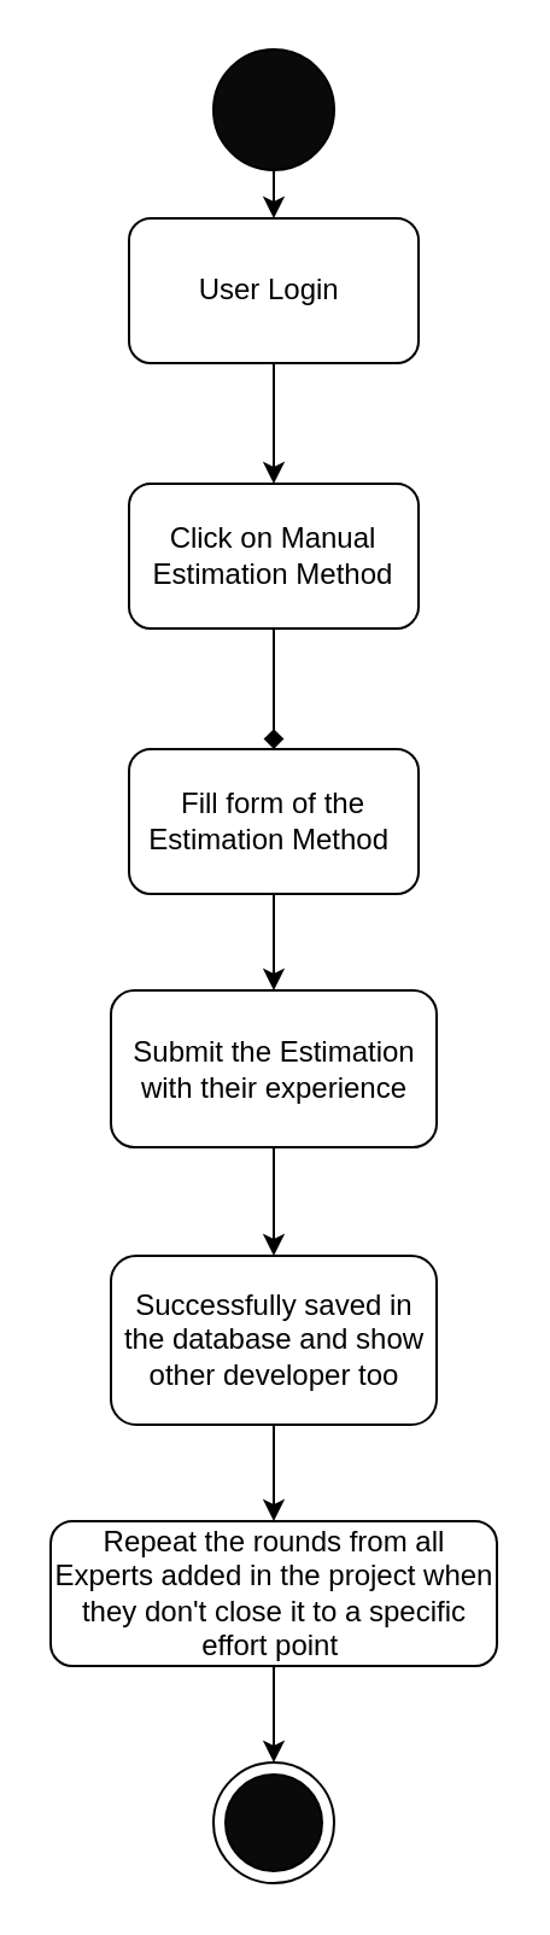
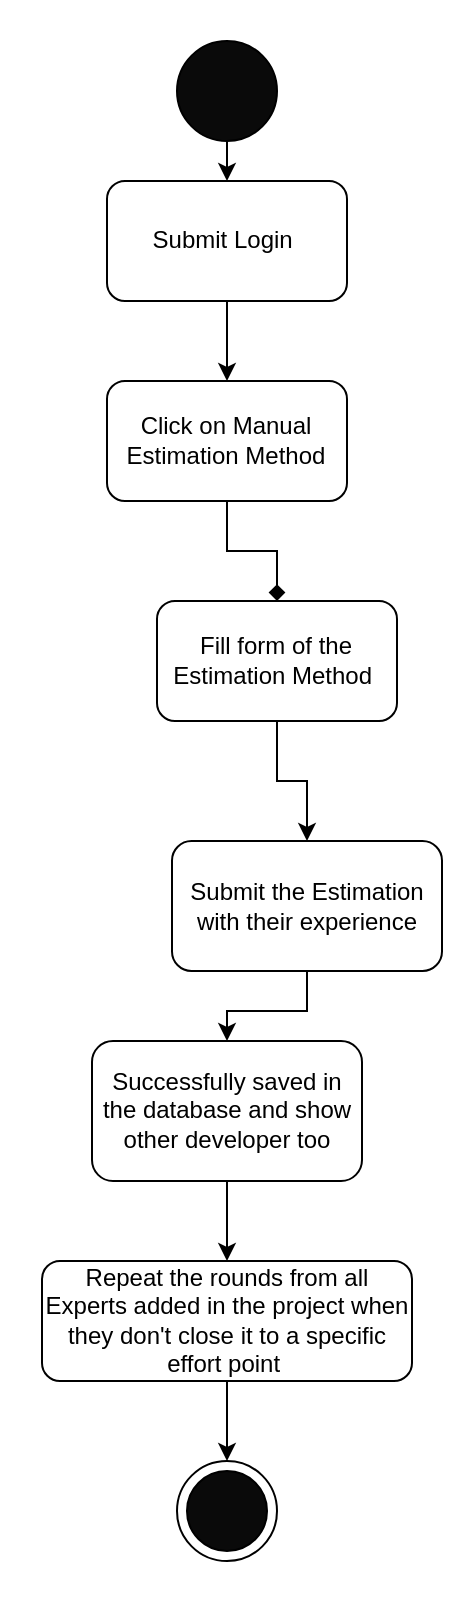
  <mxCell id="0" />
  <mxCell id="1" parent="0" />
  <mxCell id="2" style="edgeStyle=orthogonalEdgeStyle;rounded=0;orthogonalLoop=1;jettySize=auto;html=1;exitX=0.5;exitY=1;exitDx=0;exitDy=0;entryX=0.5;entryY=0;entryDx=0;entryDy=0;" edge="1" parent="1" source="3" target="5"><mxGeometry relative="1" as="geometry" /></mxCell>
  <mxCell id="3" value="" style="ellipse;whiteSpace=wrap;html=1;aspect=fixed;fillColor=#0A0A0A;" vertex="1" parent="1"><mxGeometry x="88" y="20" width="50" height="50" as="geometry" /></mxCell>
  <mxCell id="4" style="edgeStyle=orthogonalEdgeStyle;rounded=0;orthogonalLoop=1;jettySize=auto;html=1;exitX=0.5;exitY=1;exitDx=0;exitDy=0;" edge="1" parent="1" source="5" target="9"><mxGeometry relative="1" as="geometry"><mxPoint x="113" y="170" as="targetPoint" /></mxGeometry></mxCell>
- <mxCell id="5" value="User Login&amp;nbsp;" style="rounded=1;whiteSpace=wrap;html=1;fillColor=#FFFFFF;" vertex="1" parent="1"><mxGeometry x="53" y="90" width="120" height="60" as="geometry" /></mxCell>
+ <mxCell id="5" value="Submit Login&amp;nbsp;" style="rounded=1;whiteSpace=wrap;html=1;fillColor=#FFFFFF;" vertex="1" parent="1"><mxGeometry x="53" y="90" width="120" height="60" as="geometry" /></mxCell>
  <mxCell id="6" value="" style="ellipse;whiteSpace=wrap;html=1;aspect=fixed;fillColor=#FFFFFF;" vertex="1" parent="1"><mxGeometry x="88" y="730" width="50" height="50" as="geometry" /></mxCell>
  <mxCell id="7" value="" style="ellipse;whiteSpace=wrap;html=1;aspect=fixed;fillColor=#0A0A0A;" vertex="1" parent="1"><mxGeometry x="93" y="735" width="40" height="40" as="geometry" /></mxCell>
  <mxCell id="8" style="edgeStyle=orthogonalEdgeStyle;rounded=0;orthogonalLoop=1;jettySize=auto;html=1;exitX=0.5;exitY=1;exitDx=0;exitDy=0;entryX=0.5;entryY=0;entryDx=0;entryDy=0;endArrow=diamond;" edge="1" parent="1" source="9" target="11"><mxGeometry relative="1" as="geometry" /></mxCell>
- <mxCell id="9" value="Click on Manual Estimation Method" style="whiteSpace=wrap;html=1;fillColor=#FFFFFF;rounded=1;" vertex="1" parent="1"><mxGeometry x="53" y="200" width="120" height="60" as="geometry" /></mxCell>
+ <mxCell id="9" value="Click on Manual Estimation Method" style="whiteSpace=wrap;html=1;fillColor=#FFFFFF;rounded=1;" vertex="1" parent="1"><mxGeometry x="53" y="190" width="120" height="60" as="geometry" /></mxCell>
  <mxCell id="10" value="" style="edgeStyle=orthogonalEdgeStyle;rounded=0;orthogonalLoop=1;jettySize=auto;html=1;" edge="1" parent="1" source="11" target="13"><mxGeometry relative="1" as="geometry" /></mxCell>
- <mxCell id="11" value="Fill form of the Estimation Method&amp;nbsp;" style="whiteSpace=wrap;html=1;fillColor=#FFFFFF;rounded=1;" vertex="1" parent="1"><mxGeometry x="53" y="310" width="120" height="60" as="geometry" /></mxCell>
+ <mxCell id="11" value="Fill form of the Estimation Method&amp;nbsp;" style="whiteSpace=wrap;html=1;fillColor=#FFFFFF;rounded=1;" vertex="1" parent="1"><mxGeometry x="78" y="300" width="120" height="60" as="geometry" /></mxCell>
  <mxCell id="12" value="" style="edgeStyle=orthogonalEdgeStyle;rounded=0;orthogonalLoop=1;jettySize=auto;html=1;" edge="1" parent="1" source="13" target="15"><mxGeometry relative="1" as="geometry" /></mxCell>
- <mxCell id="13" value="Submit the Estimation with their experience" style="whiteSpace=wrap;html=1;fillColor=#FFFFFF;rounded=1;" vertex="1" parent="1"><mxGeometry x="45.5" y="410" width="135" height="65" as="geometry" /></mxCell>
+ <mxCell id="13" value="Submit the Estimation with their experience" style="whiteSpace=wrap;html=1;fillColor=#FFFFFF;rounded=1;" vertex="1" parent="1"><mxGeometry x="85.5" y="420" width="135" height="65" as="geometry" /></mxCell>
  <mxCell id="14" value="" style="edgeStyle=orthogonalEdgeStyle;rounded=0;orthogonalLoop=1;jettySize=auto;html=1;" edge="1" parent="1" source="15" target="17"><mxGeometry relative="1" as="geometry" /></mxCell>
  <mxCell id="15" value="Successfully saved in the database and show other developer too" style="whiteSpace=wrap;html=1;fillColor=#FFFFFF;rounded=1;" vertex="1" parent="1"><mxGeometry x="45.5" y="520" width="135" height="70" as="geometry" /></mxCell>
  <mxCell id="16" style="edgeStyle=orthogonalEdgeStyle;rounded=0;orthogonalLoop=1;jettySize=auto;html=1;exitX=0.5;exitY=1;exitDx=0;exitDy=0;entryX=0.5;entryY=0;entryDx=0;entryDy=0;" edge="1" parent="1" source="17" target="6"><mxGeometry relative="1" as="geometry" /></mxCell>
  <mxCell id="17" value="Repeat the rounds from all Experts added in the project when they don't close it to a specific effort point&amp;nbsp;" style="whiteSpace=wrap;html=1;fillColor=#FFFFFF;rounded=1;" vertex="1" parent="1"><mxGeometry x="20.5" y="630" width="185" height="60" as="geometry" /></mxCell>
